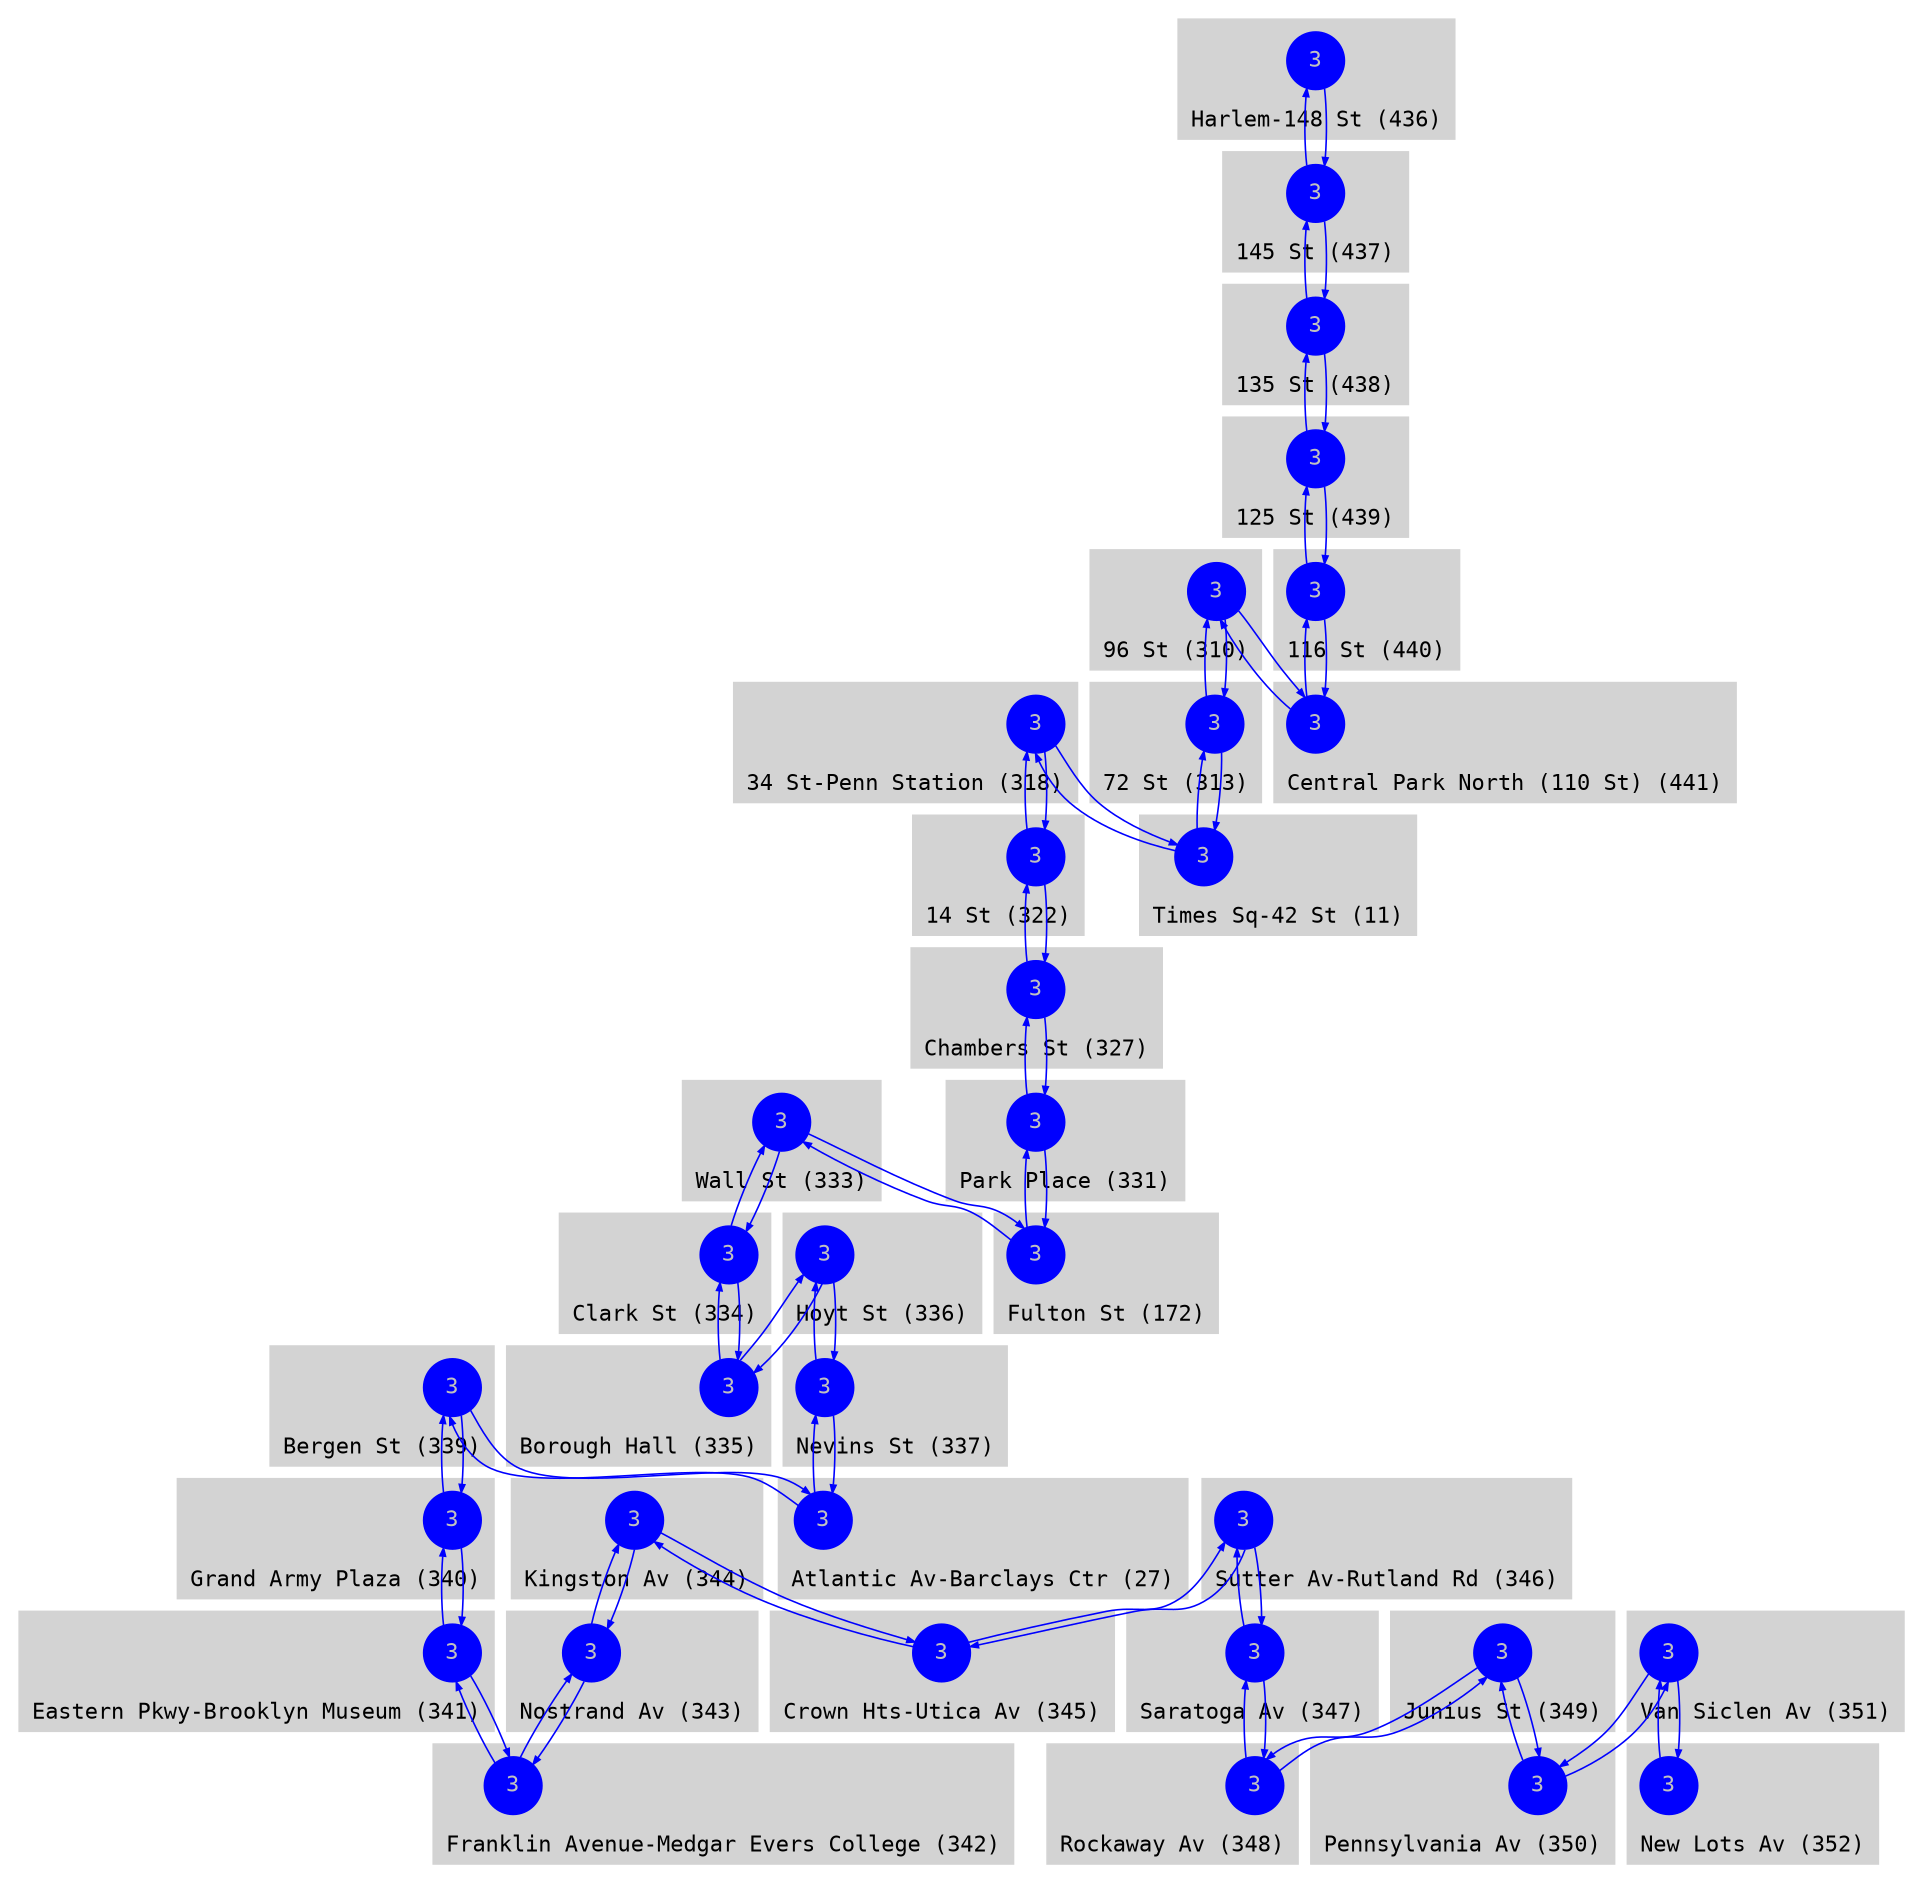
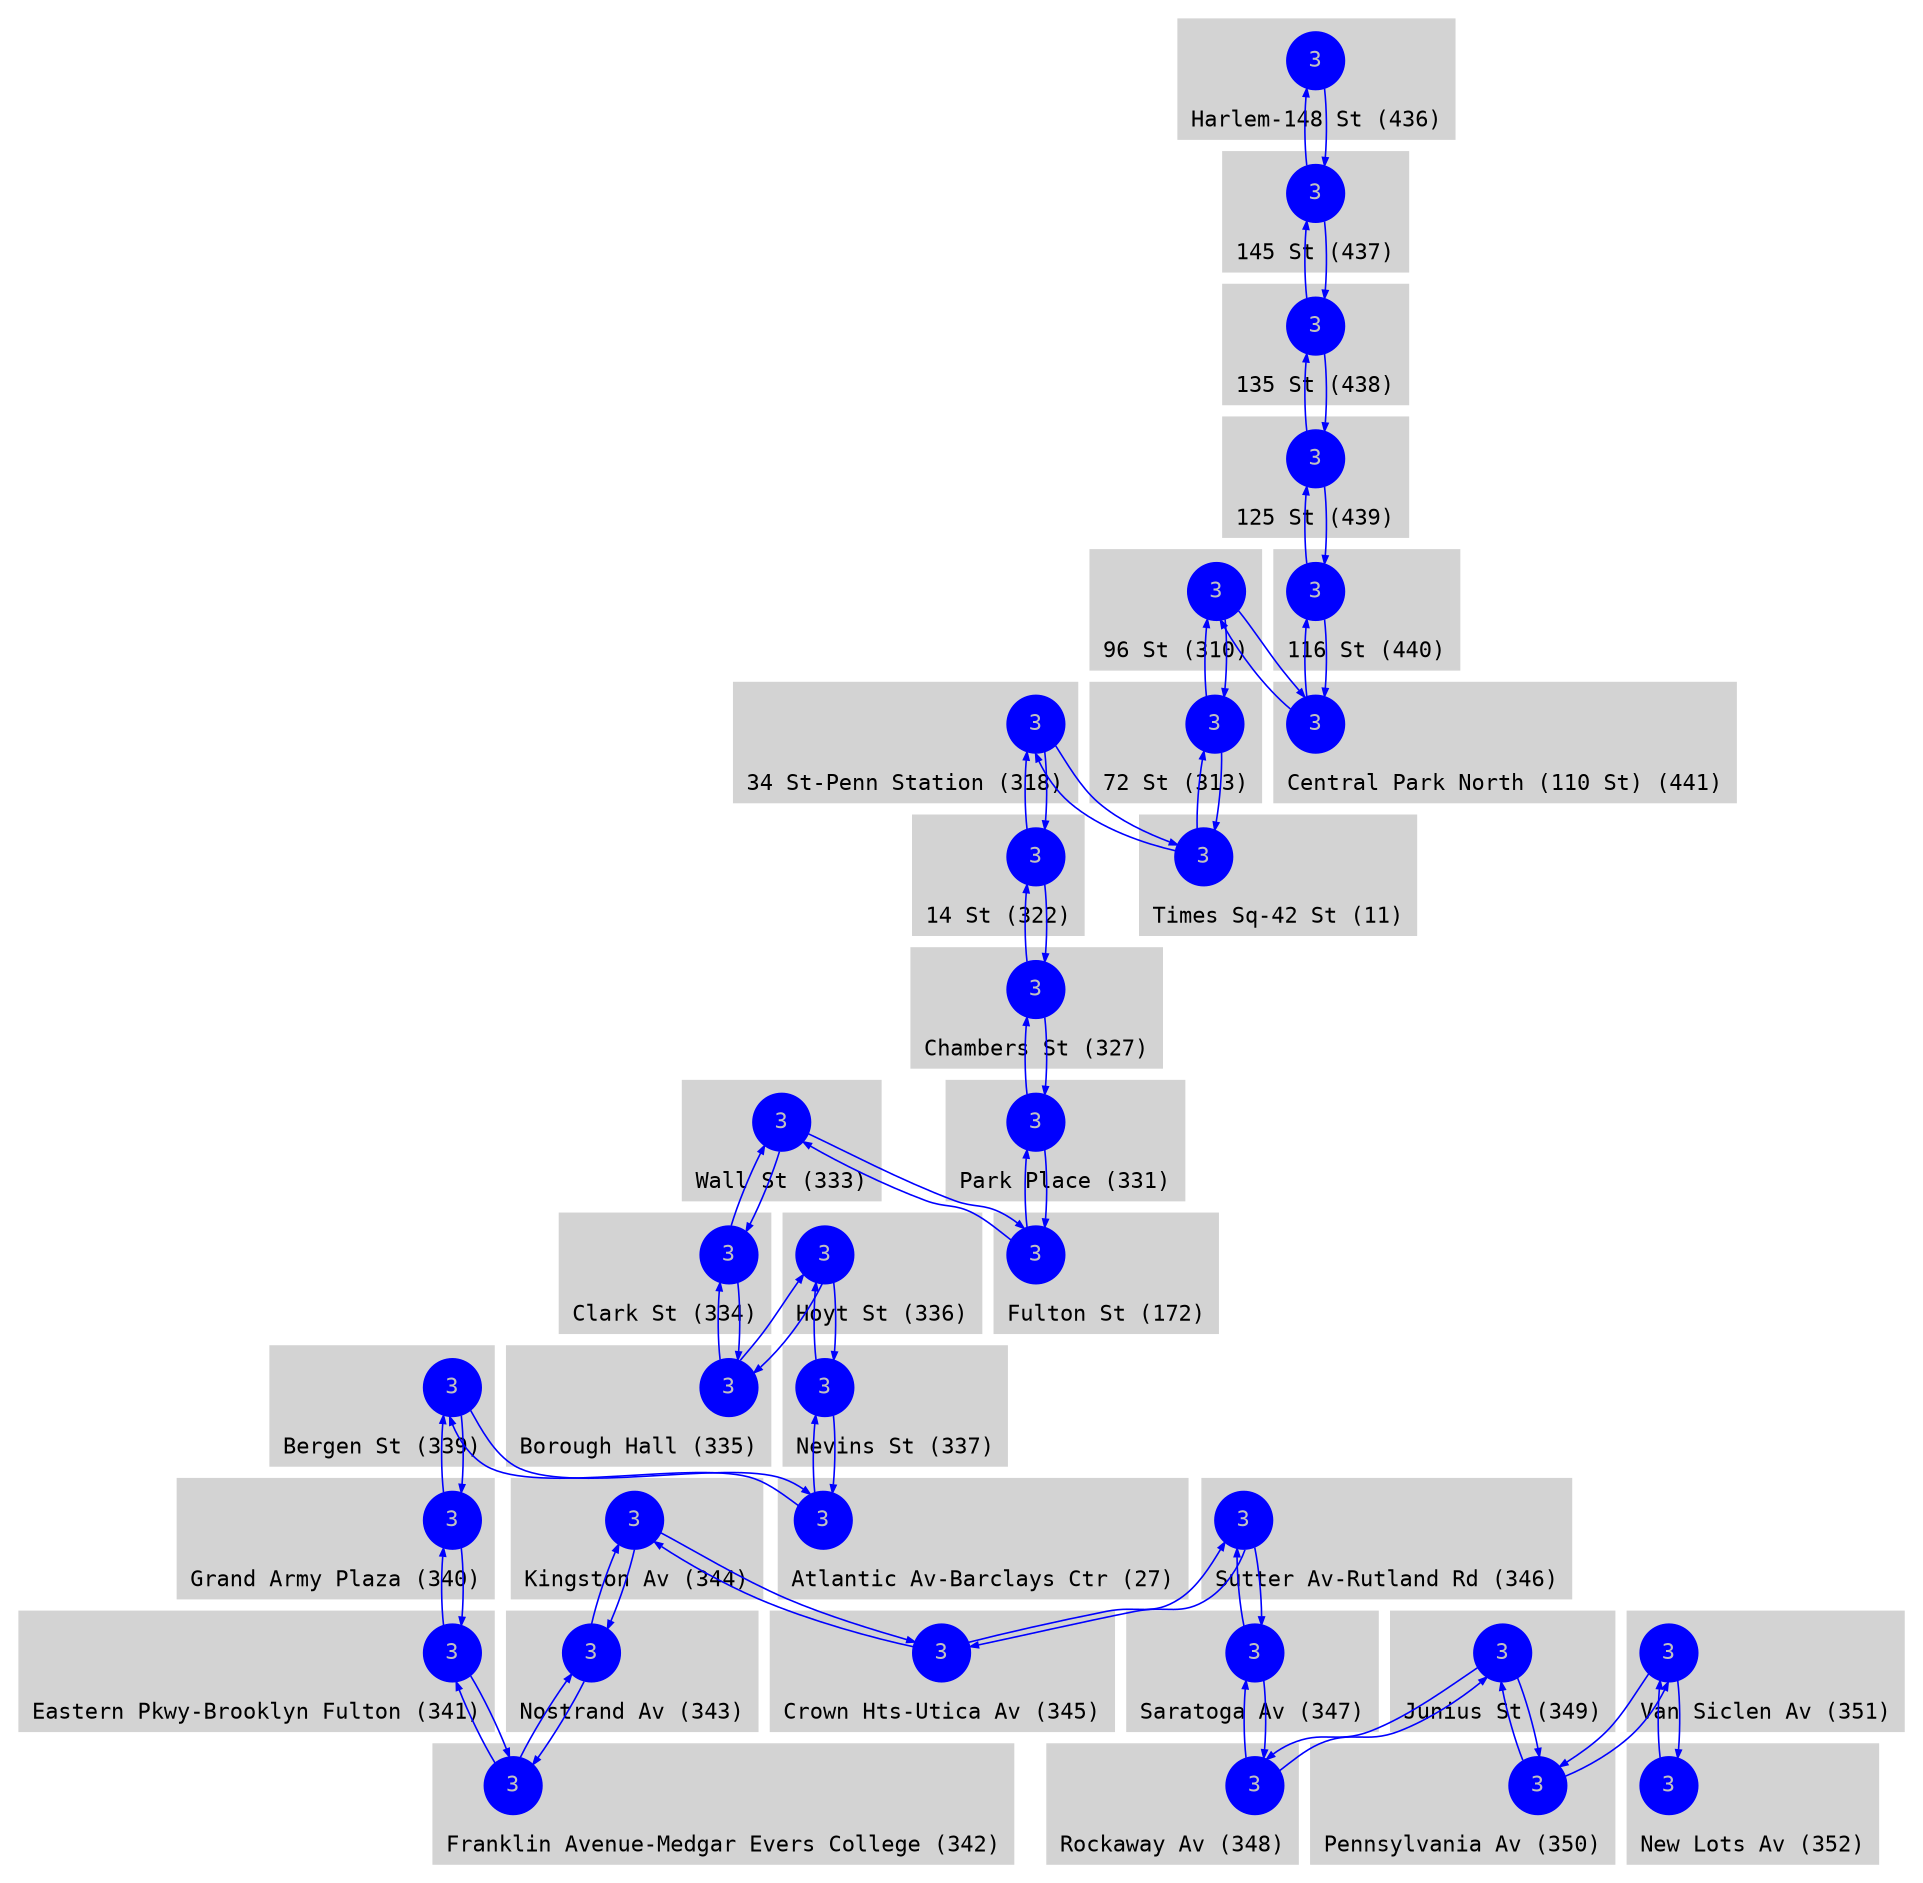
  digraph {
    fontname="DejaVu Sans Mono"
    node [color=blue fillcolor=blue fontcolor=gray fontname="DejaVu Sans Mono" labelloc=c penwidth=1 shape=circle style=filled]
    edge [arrowsize=0.5 color=blue fontcolor=blue fontname="DejaVu Sans Mono" fontsize=8 penwidth=1]
    n1 [label=3]
    n2 [label=3]
    n3 [label=3]
    n4 [label=3]
    n5 [label=3]
    n6 [label=3]
    n7 [label=3]
    n8 [label=3]
    n9 [label=3]
    n10 [label=3]
    n11 [label=3]
    n12 [label=3]
    n13 [label=3]
    n14 [label=3]
    n15 [label=3]
    n16 [label=3]
    n17 [label=3]
    n18 [label=3]
    n19 [label=3]
    n20 [label=3]
    n21 [label=3]
    n22 [label=3]
    n23 [label=3]
    n24 [label=3]
    n25 [label=3]
    n26 [label=3]
    n27 [label=3]
    n28 [label=3]
    n29 [label=3]
    n30 [label=3]
    n31 [label=3]
    n32 [label=3]
    n33 [label=3]
    n34 [label=3]
    subgraph cluster_1 {
      color=lightgrey
      label="Kingston Av (344)"
      labelloc=b
      style=filled
      n1
    }
    subgraph cluster_2 {
      color=lightgrey
      label="Nostrand Av (343)"
      labelloc=b
      style=filled
      n2
    }
    subgraph cluster_3 {
      color=lightgrey
      label="Sutter Av-Rutland Rd (346)"
      labelloc=b
      style=filled
      n3
    }
    subgraph cluster_4 {
      color=lightgrey
      label="Saratoga Av (347)"
      labelloc=b
      style=filled
      n4
    }
    subgraph cluster_5 {
      color=lightgrey
      label="Rockaway Av (348)"
      labelloc=b
      style=filled
      n5
    }
    subgraph cluster_6 {
      color=lightgrey
      label="Junius St (349)"
      labelloc=b
      style=filled
      n6
    }
    subgraph cluster_7 {
      color=lightgrey
      label="Pennsylvania Av (350)"
      labelloc=b
      style=filled
      n7
    }
    subgraph cluster_8 {
      color=lightgrey
      label="Van Siclen Av (351)"
      labelloc=b
      style=filled
      n8
    }
    subgraph cluster_9 {
      color=lightgrey
      label="New Lots Av (352)"
      labelloc=b
      style=filled
      n9
    }
    subgraph cluster_10 {
      color=lightgrey
      label="Harlem-148 St (436)"
      labelloc=b
      style=filled
      n10
    }
    subgraph cluster_11 {
      color=lightgrey
      label="145 St (437)"
      labelloc=b
      style=filled
      n11
    }
    subgraph cluster_12 {
      color=lightgrey
      label="96 St (310)"
      labelloc=b
      style=filled
      n12
    }
    subgraph cluster_13 {
      color=lightgrey
      label="72 St (313)"
      labelloc=b
      style=filled
      n13
    }
    subgraph cluster_14 {
      color=lightgrey
      label="34 St-Penn Station (318)"
      labelloc=b
      style=filled
      n14
    }
    subgraph cluster_15 {
      color=lightgrey
      label="14 St (322)"
      labelloc=b
      style=filled
      n15
    }
    subgraph cluster_16 {
      color=lightgrey
      label="Chambers St (327)"
      labelloc=b
      style=filled
      n16
    }
    subgraph cluster_17 {
      color=lightgrey
      label="Park Place (331)"
      labelloc=b
      style=filled
      n17
    }
    subgraph cluster_18 {
      color=lightgrey
      label="Wall St (333)"
      labelloc=b
      style=filled
      n18
    }
    subgraph cluster_19 {
      color=lightgrey
      label="Clark St (334)"
      labelloc=b
      style=filled
      n19
    }
    subgraph cluster_20 {
      color=lightgrey
      label="Hoyt St (336)"
      labelloc=b
      style=filled
      n20
    }
    subgraph cluster_21 {
      color=lightgrey
      label="Bergen St (339)"
      labelloc=b
      style=filled
      n21
    }
    subgraph cluster_22 {
      color=lightgrey
      label="Grand Army Plaza (340)"
      labelloc=b
      style=filled
      n22
    }
    subgraph cluster_23 {
      color=lightgrey
-     label="Eastern Pkwy-Brooklyn Museum (341)"
+     label="Eastern Pkwy-Brooklyn Fulton (341)"
      labelloc=b
      style=filled
      n23
    }
    subgraph cluster_24 {
      color=lightgrey
      label="135 St (438)"
      labelloc=b
      style=filled
      n24
    }
    subgraph cluster_25 {
      color=lightgrey
      label="125 St (439)"
      labelloc=b
      style=filled
      n25
    }
    subgraph cluster_26 {
      color=lightgrey
      label="116 St (440)"
      labelloc=b
      style=filled
      n26
    }
    subgraph cluster_27 {
      color=lightgrey
      label="Central Park North (110 St) (441)"
      labelloc=b
      style=filled
      n27
    }
    subgraph cluster_28 {
      color=lightgrey
      label="Borough Hall (335)"
      labelloc=b
      style=filled
      n28
    }
    subgraph cluster_29 {
      color=lightgrey
      label="Nevins St (337)"
      labelloc=b
      style=filled
      n29
    }
    subgraph cluster_30 {
      color=lightgrey
      label="Franklin Avenue-Medgar Evers College (342)"
      labelloc=b
      style=filled
      n30
    }
    subgraph cluster_31 {
      color=lightgrey
      label="Crown Hts-Utica Av (345)"
      labelloc=b
      style=filled
      n31
    }
    subgraph cluster_32 {
      color=lightgrey
      label="Fulton St (172)"
      labelloc=b
      style=filled
      n32
    }
    subgraph cluster_33 {
      color=lightgrey
      label="Atlantic Av-Barclays Ctr (27)"
      labelloc=b
      style=filled
      n33
    }
    subgraph cluster_34 {
      color=lightgrey
      label="Times Sq-42 St (11)"
      labelloc=b
      style=filled
      n34
    }
    n1 -> n2
    n1 -> n31
    n2 -> n1
    n2 -> n30
    n3 -> n4
    n3 -> n31
    n4 -> n3
    n4 -> n5
    n5 -> n4
    n5 -> n6
    n6 -> n5
    n6 -> n7
    n7 -> n6
    n7 -> n8
    n8 -> n7
    n8 -> n9
    n9 -> n8
    n10 -> n11
    n11 -> n10
    n11 -> n24
    n12 -> n13
    n12 -> n27
    n13 -> n12
    n13 -> n34
    n14 -> n15
    n14 -> n34
    n15 -> n14
    n15 -> n16
    n16 -> n15
    n16 -> n17
    n17 -> n16
    n17 -> n32
    n18 -> n19
    n18 -> n32
    n19 -> n18
    n19 -> n28
    n20 -> n28
    n20 -> n29
    n21 -> n22
    n21 -> n33
    n22 -> n21
    n22 -> n23
    n23 -> n22
    n23 -> n30
    n24 -> n11
    n24 -> n25
    n25 -> n24
    n25 -> n26
    n26 -> n25
    n26 -> n27
    n27 -> n12
    n27 -> n26
    n28 -> n19
    n28 -> n20
    n29 -> n20
    n29 -> n33
    n30 -> n2
    n30 -> n23
    n31 -> n1
    n31 -> n3
    n32 -> n17
    n32 -> n18
    n33 -> n21
    n33 -> n29
    n34 -> n13
    n34 -> n14
  }
